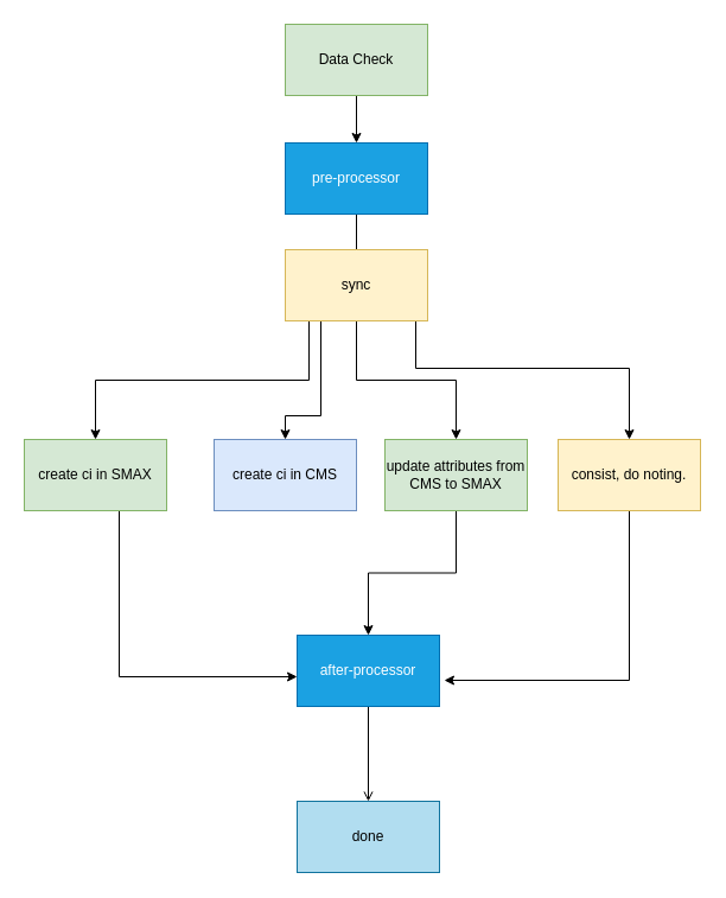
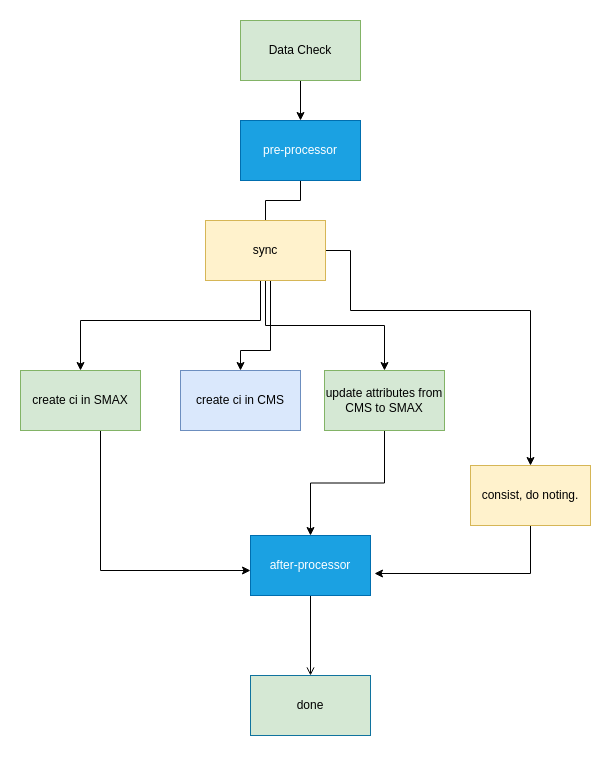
  <mxCell id="0" />
  <mxCell id="1" parent="0" />
  <mxCell id="2" value="" style="edgeStyle=orthogonalEdgeStyle;rounded=0;orthogonalLoop=1;jettySize=auto;html=1;" edge="1" parent="1" source="3" target="5"><mxGeometry relative="1" as="geometry" /></mxCell>
  <mxCell id="3" value="Data Check" style="rounded=0;whiteSpace=wrap;html=1;fillColor=#d5e8d4;strokeColor=#82b366;" vertex="1" parent="1"><mxGeometry x="240" y="20" width="120" height="60" as="geometry" /></mxCell>
  <mxCell id="4" value="" style="edgeStyle=orthogonalEdgeStyle;rounded=0;orthogonalLoop=1;jettySize=auto;html=1;endArrow=none;" edge="1" parent="1" source="5" target="10"><mxGeometry relative="1" as="geometry" /></mxCell>
  <mxCell id="5" value="pre-processor" style="rounded=0;whiteSpace=wrap;html=1;fillColor=#1ba1e2;strokeColor=#006EAF;fontColor=#ffffff;" vertex="1" parent="1"><mxGeometry x="240" y="120" width="120" height="60" as="geometry" /></mxCell>
  <mxCell id="6" style="edgeStyle=orthogonalEdgeStyle;rounded=0;orthogonalLoop=1;jettySize=auto;html=1;exitX=1;exitY=1;exitDx=0;exitDy=0;entryX=0.5;entryY=0;entryDx=0;entryDy=0;" edge="1" parent="1" source="10" target="16"><mxGeometry relative="1" as="geometry"><mxPoint x="400" y="350" as="targetPoint" /><Array as="points"><mxPoint x="260" y="270" /><mxPoint x="260" y="320" /><mxPoint x="80" y="320" /></Array></mxGeometry></mxCell>
  <mxCell id="7" style="edgeStyle=orthogonalEdgeStyle;rounded=0;orthogonalLoop=1;jettySize=auto;html=1;entryX=0.5;entryY=0;entryDx=0;entryDy=0;" edge="1" parent="1" source="10" target="17"><mxGeometry relative="1" as="geometry"><mxPoint x="680" y="400" as="targetPoint" /><Array as="points"><mxPoint x="270" y="350" /><mxPoint x="240" y="350" /></Array></mxGeometry></mxCell>
  <mxCell id="8" style="edgeStyle=orthogonalEdgeStyle;rounded=0;orthogonalLoop=1;jettySize=auto;html=1;entryX=0.5;entryY=0;entryDx=0;entryDy=0;" edge="1" parent="1" source="10" target="19"><mxGeometry relative="1" as="geometry"><Array as="points"><mxPoint x="350" y="310" /><mxPoint x="530" y="310" /></Array></mxGeometry></mxCell>
  <mxCell id="9" style="edgeStyle=orthogonalEdgeStyle;rounded=0;orthogonalLoop=1;jettySize=auto;html=1;" edge="1" parent="1" source="10" target="14"><mxGeometry relative="1" as="geometry" /></mxCell>
- <mxCell id="10" value="sync" style="rounded=0;whiteSpace=wrap;html=1;fillColor=#fff2cc;strokeColor=#d6b656;" vertex="1" parent="1"><mxGeometry x="240" y="210" width="120" height="60" as="geometry" /></mxCell>
+ <mxCell id="10" value="sync" style="rounded=0;whiteSpace=wrap;html=1;fillColor=#fff2cc;strokeColor=#d6b656;" vertex="1" parent="1"><mxGeometry x="205" y="220" width="120" height="60" as="geometry" /></mxCell>
  <mxCell id="11" value="" style="edgeStyle=orthogonalEdgeStyle;rounded=0;orthogonalLoop=1;jettySize=auto;html=1;endArrow=open;" edge="1" parent="1" source="12" target="20"><mxGeometry relative="1" as="geometry" /></mxCell>
  <mxCell id="12" value="after-processor" style="rounded=0;whiteSpace=wrap;html=1;fillColor=#1ba1e2;fontColor=#ffffff;strokeColor=#006EAF;" vertex="1" parent="1"><mxGeometry x="250" y="535" width="120" height="60" as="geometry" /></mxCell>
  <mxCell id="13" style="edgeStyle=orthogonalEdgeStyle;rounded=0;orthogonalLoop=1;jettySize=auto;html=1;" edge="1" parent="1" source="14" target="12"><mxGeometry relative="1" as="geometry" /></mxCell>
  <mxCell id="14" value="update attributes from CMS to SMAX" style="rounded=0;whiteSpace=wrap;html=1;fillColor=#d5e8d4;strokeColor=#82b366;" vertex="1" parent="1"><mxGeometry x="324" y="370" width="120" height="60" as="geometry" /></mxCell>
  <mxCell id="15" style="edgeStyle=orthogonalEdgeStyle;rounded=0;orthogonalLoop=1;jettySize=auto;html=1;" edge="1" parent="1" source="16" target="12"><mxGeometry relative="1" as="geometry"><Array as="points"><mxPoint x="100" y="570" /></Array></mxGeometry></mxCell>
  <mxCell id="16" value="create ci in SMAX" style="rounded=0;whiteSpace=wrap;html=1;fillColor=#d5e8d4;strokeColor=#82b366;" vertex="1" parent="1"><mxGeometry x="20" y="370" width="120" height="60" as="geometry" /></mxCell>
  <mxCell id="17" value="create ci in CMS" style="rounded=0;whiteSpace=wrap;html=1;fillColor=#dae8fc;strokeColor=#6c8ebf;" vertex="1" parent="1"><mxGeometry x="180" y="370" width="120" height="60" as="geometry" /></mxCell>
  <mxCell id="18" style="edgeStyle=orthogonalEdgeStyle;rounded=0;orthogonalLoop=1;jettySize=auto;html=1;" edge="1" parent="1" source="19"><mxGeometry relative="1" as="geometry"><mxPoint x="374" y="573" as="targetPoint" /><Array as="points"><mxPoint x="530" y="573" /></Array></mxGeometry></mxCell>
- <mxCell id="19" value="consist, do noting." style="rounded=0;whiteSpace=wrap;html=1;fillColor=#fff2cc;strokeColor=#d6b656;" vertex="1" parent="1"><mxGeometry x="470" y="370" width="120" height="60" as="geometry" /></mxCell>
- <mxCell id="20" value="done" style="rounded=0;whiteSpace=wrap;html=1;fillColor=#b1ddf0;strokeColor=#10739e;" vertex="1" parent="1"><mxGeometry x="250" y="675" width="120" height="60" as="geometry" /></mxCell>
+ <mxCell id="19" value="consist, do noting." style="rounded=0;whiteSpace=wrap;html=1;fillColor=#fff2cc;strokeColor=#d6b656;" vertex="1" parent="1"><mxGeometry x="470" y="465" width="120" height="60" as="geometry" /></mxCell>
+ <mxCell id="20" value="done" style="rounded=0;whiteSpace=wrap;html=1;fillColor=#d5e8d4;strokeColor=#10739e;" vertex="1" parent="1"><mxGeometry x="250" y="675" width="120" height="60" as="geometry" /></mxCell>
